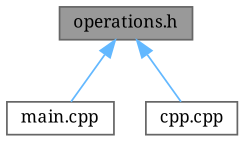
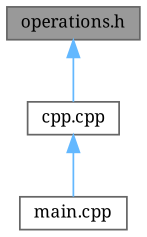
  digraph {
    fontname="Noto Serif"
    node [color=grey40 fillcolor=white fontname="Noto Serif" fontsize=10 shape=box style=filled]
    edge [color=steelblue1 dir=back fontname="Noto Serif" fontsize=10 labelfontname=Helvetica labelfontsize=10 style=solid]
    n1 [color=gray40 fillcolor=grey60 fontcolor=black height=0.2 label="operations.h" width=0.4]
    n2 [height=0.2 label="main.cpp" width=0.4]
    n3 [height=0.2 label="cpp.cpp" width=0.4]
-   n1 -> n2
+   n3 -> n2
    n1 -> n3
  }
